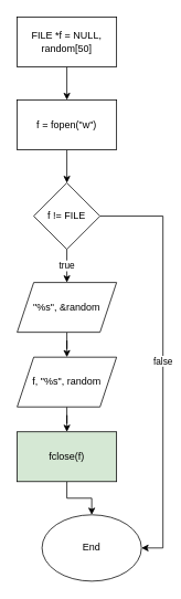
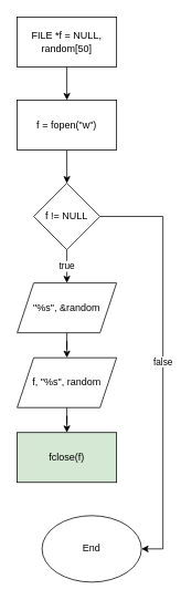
  <mxCell id="0" />
  <mxCell id="1" parent="0" />
  <mxCell id="2" value="" style="edgeStyle=orthogonalEdgeStyle;rounded=0;orthogonalLoop=1;jettySize=auto;html=1;" parent="1" source="3" target="5" edge="1"><mxGeometry relative="1" as="geometry" /></mxCell>
  <mxCell id="3" value="FILE *f = NULL,&lt;br&gt;random[50]" style="whiteSpace=wrap;html=1;" parent="1" vertex="1"><mxGeometry x="20" y="20" width="120" height="60" as="geometry" /></mxCell>
  <mxCell id="4" value="" style="edgeStyle=orthogonalEdgeStyle;rounded=0;orthogonalLoop=1;jettySize=auto;html=1;" parent="1" source="5" target="8" edge="1"><mxGeometry relative="1" as="geometry" /></mxCell>
  <mxCell id="5" value="f = fopen(&quot;w&quot;)" style="whiteSpace=wrap;html=1;" parent="1" vertex="1"><mxGeometry x="20" y="120" width="120" height="60" as="geometry" /></mxCell>
  <mxCell id="6" value="true" style="edgeStyle=orthogonalEdgeStyle;rounded=0;orthogonalLoop=1;jettySize=auto;html=1;" parent="1" source="8" target="10" edge="1"><mxGeometry relative="1" as="geometry" /></mxCell>
  <mxCell id="7" value="false" style="edgeStyle=orthogonalEdgeStyle;rounded=0;orthogonalLoop=1;jettySize=auto;html=1;exitX=1;exitY=0.5;exitDx=0;exitDy=0;entryX=1;entryY=0.5;entryDx=0;entryDy=0;" parent="1" source="8" target="15" edge="1"><mxGeometry relative="1" as="geometry"><Array as="points"><mxPoint x="196" y="260" /><mxPoint x="196" y="660" /></Array></mxGeometry></mxCell>
- <mxCell id="8" value="f != FILE" style="rhombus;whiteSpace=wrap;html=1;" parent="1" vertex="1"><mxGeometry x="40" y="220" width="80" height="80" as="geometry" /></mxCell>
+ <mxCell id="8" value="f != NULL" style="rhombus;whiteSpace=wrap;html=1;" parent="1" vertex="1"><mxGeometry x="40" y="220" width="80" height="80" as="geometry" /></mxCell>
  <mxCell id="9" value="" style="edgeStyle=orthogonalEdgeStyle;rounded=0;orthogonalLoop=1;jettySize=auto;html=1;" parent="1" source="10" target="12" edge="1"><mxGeometry relative="1" as="geometry" /></mxCell>
  <mxCell id="10" value="&quot;%s&quot;, &amp;amp;random" style="shape=parallelogram;perimeter=parallelogramPerimeter;whiteSpace=wrap;html=1;fixedSize=1;" parent="1" vertex="1"><mxGeometry x="20" y="340" width="120" height="60" as="geometry" /></mxCell>
  <mxCell id="11" value="" style="edgeStyle=orthogonalEdgeStyle;rounded=0;orthogonalLoop=1;jettySize=auto;html=1;" parent="1" source="12" target="14" edge="1"><mxGeometry relative="1" as="geometry" /></mxCell>
  <mxCell id="12" value="f, &quot;%s&quot;, random" style="shape=parallelogram;perimeter=parallelogramPerimeter;whiteSpace=wrap;html=1;fixedSize=1;" parent="1" vertex="1"><mxGeometry x="20" y="430" width="120" height="60" as="geometry" /></mxCell>
- <mxCell id="13" value="" style="edgeStyle=orthogonalEdgeStyle;rounded=0;orthogonalLoop=1;jettySize=auto;html=1;" parent="1" source="14" target="15" edge="1"><mxGeometry relative="1" as="geometry" /></mxCell>
  <mxCell id="14" value="fclose(f)" style="whiteSpace=wrap;html=1;fillColor=#d5e8d4;" parent="1" vertex="1"><mxGeometry x="20" y="520" width="120" height="60" as="geometry" /></mxCell>
  <mxCell id="15" value="End" style="ellipse;whiteSpace=wrap;html=1;" parent="1" vertex="1"><mxGeometry x="50" y="620" width="120" height="80" as="geometry" /></mxCell>
